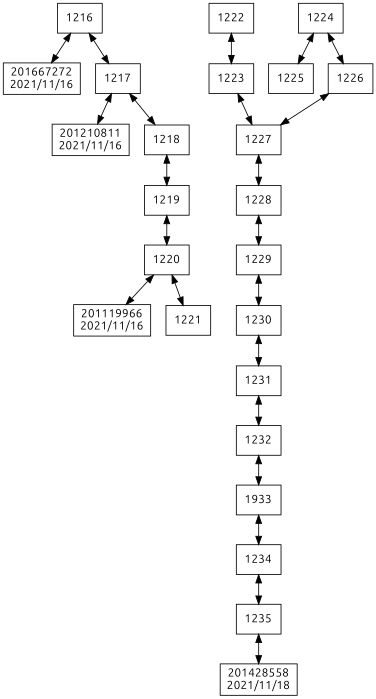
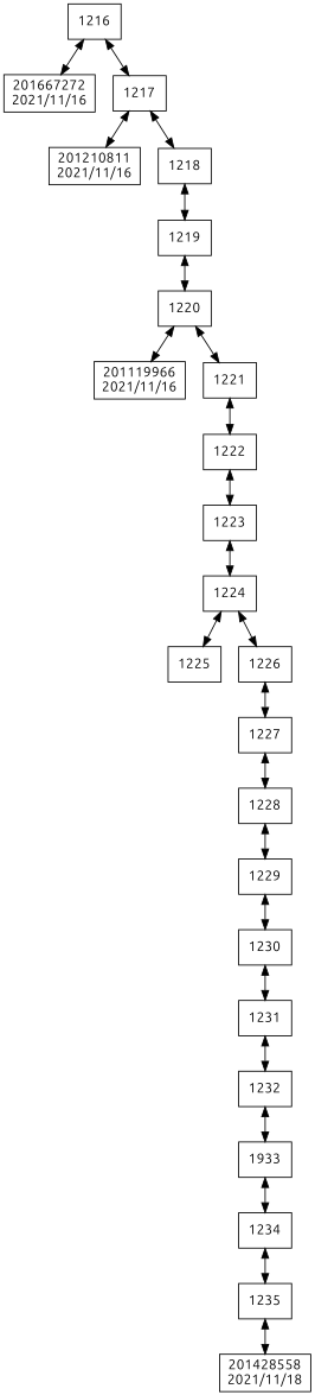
  digraph {
    compound=true
    fontname=Ubuntu
    rankdir=TB
    node [fontname=Ubuntu shape=box]
    edge [dir=both fontname=Ubuntu]
    n1 [label=1216]
    n2 [label="201667272\n2021/11/16"]
    n3 [label=1217]
    n4 [label="201210811\n2021/11/16"]
    n5 [label=1218]
    n6 [label=1219]
    n7 [label=1220]
    n8 [label="201119966\n2021/11/16"]
    n9 [label=1221]
    n10 [label=1222]
    n11 [label=1223]
    n12 [label=1224]
    n13 [label=1225]
    n14 [label=1226]
    n15 [label=1227]
    n16 [label=1228]
    n17 [label=1229]
    n18 [label=1230]
    n19 [label=1231]
    n20 [label=1232]
    n21 [label=1933]
    n22 [label=1234]
    n23 [label=1235]
    n24 [label="201428558\n2021/11/18"]
    n1 -> n2
    n1 -> n3
    n3 -> n4
    n3 -> n5
    n5 -> n6
    n6 -> n7
    n7 -> n8
    n7 -> n9
+   n9 -> n10
    n10 -> n11
-   n11 -> n15
+   n11 -> n12
    n12 -> n13
    n12 -> n14
    n14 -> n15
    n15 -> n16
    n16 -> n17
    n17 -> n18
    n18 -> n19
    n19 -> n20
    n20 -> n21
    n21 -> n22
    n22 -> n23
    n23 -> n24
  }
